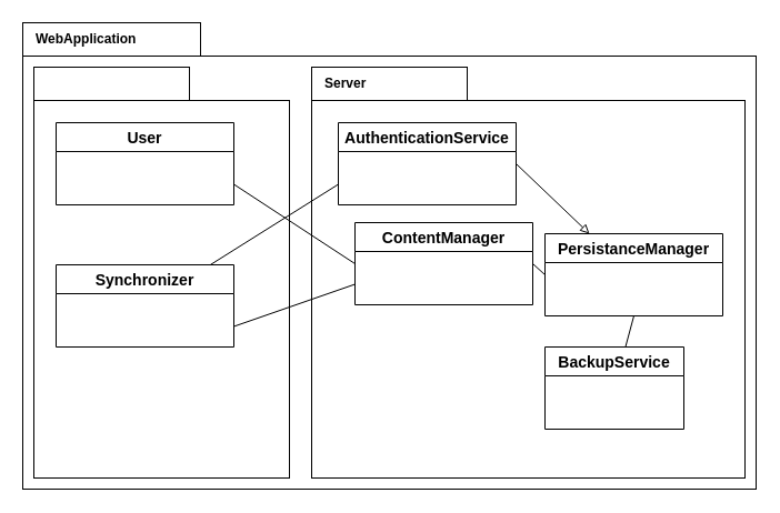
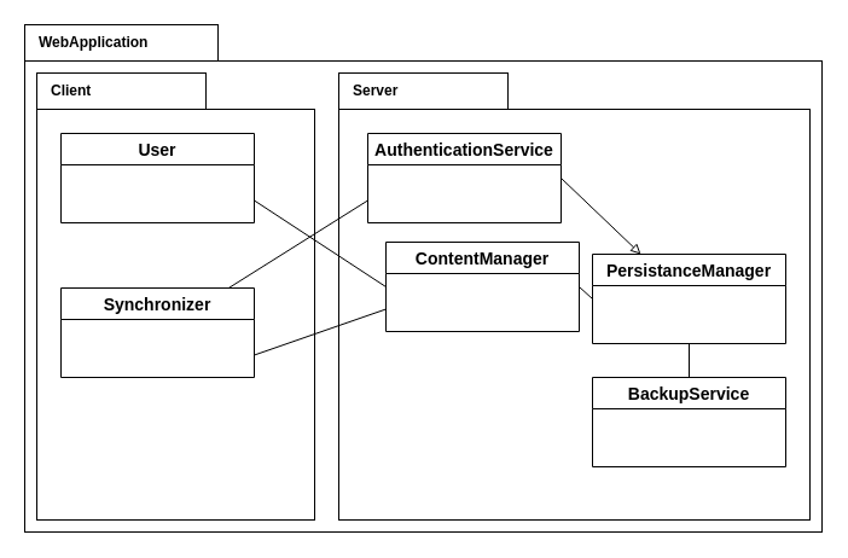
  <mxCell id="0" />
  <mxCell id="1" parent="0" />
  <mxCell id="2" value="" style="rounded=0;whiteSpace=wrap;html=1;" vertex="1" parent="1"><mxGeometry x="20" y="50" width="660" height="390" as="geometry" /></mxCell>
  <mxCell id="3" value="" style="rounded=0;whiteSpace=wrap;html=1;align=left;" vertex="1" parent="1"><mxGeometry x="280" y="90" width="390" height="340" as="geometry" /></mxCell>
  <mxCell id="4" value="" style="rounded=0;whiteSpace=wrap;html=1;align=left;" vertex="1" parent="1"><mxGeometry x="30" y="90" width="230" height="340" as="geometry" /></mxCell>
  <mxCell id="5" value="" style="rounded=0;whiteSpace=wrap;html=1;" vertex="1" parent="1"><mxGeometry x="20" y="20" width="160" height="30" as="geometry" /></mxCell>
  <mxCell id="6" value="WebApplication" style="text;html=1;strokeColor=none;fillColor=none;align=left;verticalAlign=middle;whiteSpace=wrap;rounded=0;fontStyle=1" vertex="1" parent="1"><mxGeometry x="30" y="25" width="40" height="20" as="geometry" /></mxCell>
  <mxCell id="7" value="" style="rounded=0;whiteSpace=wrap;html=1;align=left;" vertex="1" parent="1"><mxGeometry x="30" y="60" width="140" height="30" as="geometry" /></mxCell>
+ <mxCell id="8" value="Client" style="text;html=1;strokeColor=none;fillColor=none;align=left;verticalAlign=middle;whiteSpace=wrap;rounded=0;fontStyle=1" vertex="1" parent="1"><mxGeometry x="40" y="65" width="40" height="20" as="geometry" /></mxCell>
  <mxCell id="9" value="" style="rounded=0;whiteSpace=wrap;html=1;align=left;" vertex="1" parent="1"><mxGeometry x="280" y="60" width="140" height="30" as="geometry" /></mxCell>
  <mxCell id="10" value="Server" style="text;html=1;strokeColor=none;fillColor=none;align=left;verticalAlign=middle;whiteSpace=wrap;rounded=0;fontStyle=1" vertex="1" parent="1"><mxGeometry x="290" y="65" width="40" height="20" as="geometry" /></mxCell>
  <mxCell id="11" style="edgeStyle=none;rounded=0;orthogonalLoop=1;jettySize=auto;html=1;exitX=1;exitY=0.75;exitDx=0;exitDy=0;entryX=0;entryY=0.5;entryDx=0;entryDy=0;endArrow=none;endFill=0;" edge="1" parent="1" source="12" target="19"><mxGeometry relative="1" as="geometry" /></mxCell>
  <mxCell id="12" value="User" style="swimlane;fontStyle=1;childLayout=stackLayout;horizontal=1;startSize=26;horizontalStack=0;resizeParent=1;resizeParentMax=0;resizeLast=0;collapsible=1;marginBottom=0;align=center;fontSize=14;" vertex="1" parent="1"><mxGeometry x="50" y="110" width="160" height="74" as="geometry" /></mxCell>
  <mxCell id="13" style="edgeStyle=none;rounded=0;orthogonalLoop=1;jettySize=auto;html=1;exitX=1;exitY=0.75;exitDx=0;exitDy=0;entryX=0;entryY=0.75;entryDx=0;entryDy=0;endArrow=none;endFill=0;" edge="1" parent="1" source="14" target="19"><mxGeometry relative="1" as="geometry" /></mxCell>
  <mxCell id="14" value="Synchronizer" style="swimlane;fontStyle=1;childLayout=stackLayout;horizontal=1;startSize=26;horizontalStack=0;resizeParent=1;resizeParentMax=0;resizeLast=0;collapsible=1;marginBottom=0;align=center;fontSize=14;" vertex="1" parent="1"><mxGeometry x="50" y="238" width="160" height="74" as="geometry" /></mxCell>
  <mxCell id="15" style="rounded=0;orthogonalLoop=1;jettySize=auto;html=1;exitX=1;exitY=0.5;exitDx=0;exitDy=0;entryX=0.25;entryY=0;entryDx=0;entryDy=0;endArrow=block;endFill=0;" edge="1" parent="1" source="17" target="21"><mxGeometry relative="1" as="geometry" /></mxCell>
  <mxCell id="16" style="edgeStyle=none;rounded=0;orthogonalLoop=1;jettySize=auto;html=1;exitX=0;exitY=0.75;exitDx=0;exitDy=0;endArrow=none;endFill=0;" edge="1" parent="1" source="17" target="14"><mxGeometry relative="1" as="geometry" /></mxCell>
  <mxCell id="17" value="AuthenticationService" style="swimlane;fontStyle=1;childLayout=stackLayout;horizontal=1;startSize=26;horizontalStack=0;resizeParent=1;resizeParentMax=0;resizeLast=0;collapsible=1;marginBottom=0;align=center;fontSize=14;" vertex="1" parent="1"><mxGeometry x="304" y="110" width="160" height="74" as="geometry" /></mxCell>
  <mxCell id="18" style="edgeStyle=none;rounded=0;orthogonalLoop=1;jettySize=auto;html=1;exitX=1;exitY=0.5;exitDx=0;exitDy=0;entryX=0;entryY=0.5;entryDx=0;entryDy=0;endArrow=none;endFill=0;" edge="1" parent="1" source="19" target="21"><mxGeometry relative="1" as="geometry" /></mxCell>
  <mxCell id="19" value="ContentManager" style="swimlane;fontStyle=1;childLayout=stackLayout;horizontal=1;startSize=26;horizontalStack=0;resizeParent=1;resizeParentMax=0;resizeLast=0;collapsible=1;marginBottom=0;align=center;fontSize=14;" vertex="1" parent="1"><mxGeometry x="319" y="200" width="160" height="74" as="geometry" /></mxCell>
  <mxCell id="20" style="edgeStyle=none;rounded=0;orthogonalLoop=1;jettySize=auto;html=1;entryX=0.5;entryY=1;entryDx=0;entryDy=0;endArrow=none;endFill=0;" edge="1" parent="1" source="22" target="21"><mxGeometry relative="1" as="geometry" /></mxCell>
  <mxCell id="21" value="PersistanceManager" style="swimlane;fontStyle=1;childLayout=stackLayout;horizontal=1;startSize=26;horizontalStack=0;resizeParent=1;resizeParentMax=0;resizeLast=0;collapsible=1;marginBottom=0;align=center;fontSize=14;" vertex="1" parent="1"><mxGeometry x="490" y="210" width="160" height="74" as="geometry" /></mxCell>
- <mxCell id="22" value="BackupService" style="swimlane;fontStyle=1;childLayout=stackLayout;horizontal=1;startSize=26;horizontalStack=0;resizeParent=1;resizeParentMax=0;resizeLast=0;collapsible=1;marginBottom=0;align=center;fontSize=14;" vertex="1" parent="1"><mxGeometry x="490" y="312" width="125" height="74" as="geometry" /></mxCell>
+ <mxCell id="22" value="BackupService" style="swimlane;fontStyle=1;childLayout=stackLayout;horizontal=1;startSize=26;horizontalStack=0;resizeParent=1;resizeParentMax=0;resizeLast=0;collapsible=1;marginBottom=0;align=center;fontSize=14;" vertex="1" parent="1"><mxGeometry x="490" y="312" width="160" height="74" as="geometry" /></mxCell>
